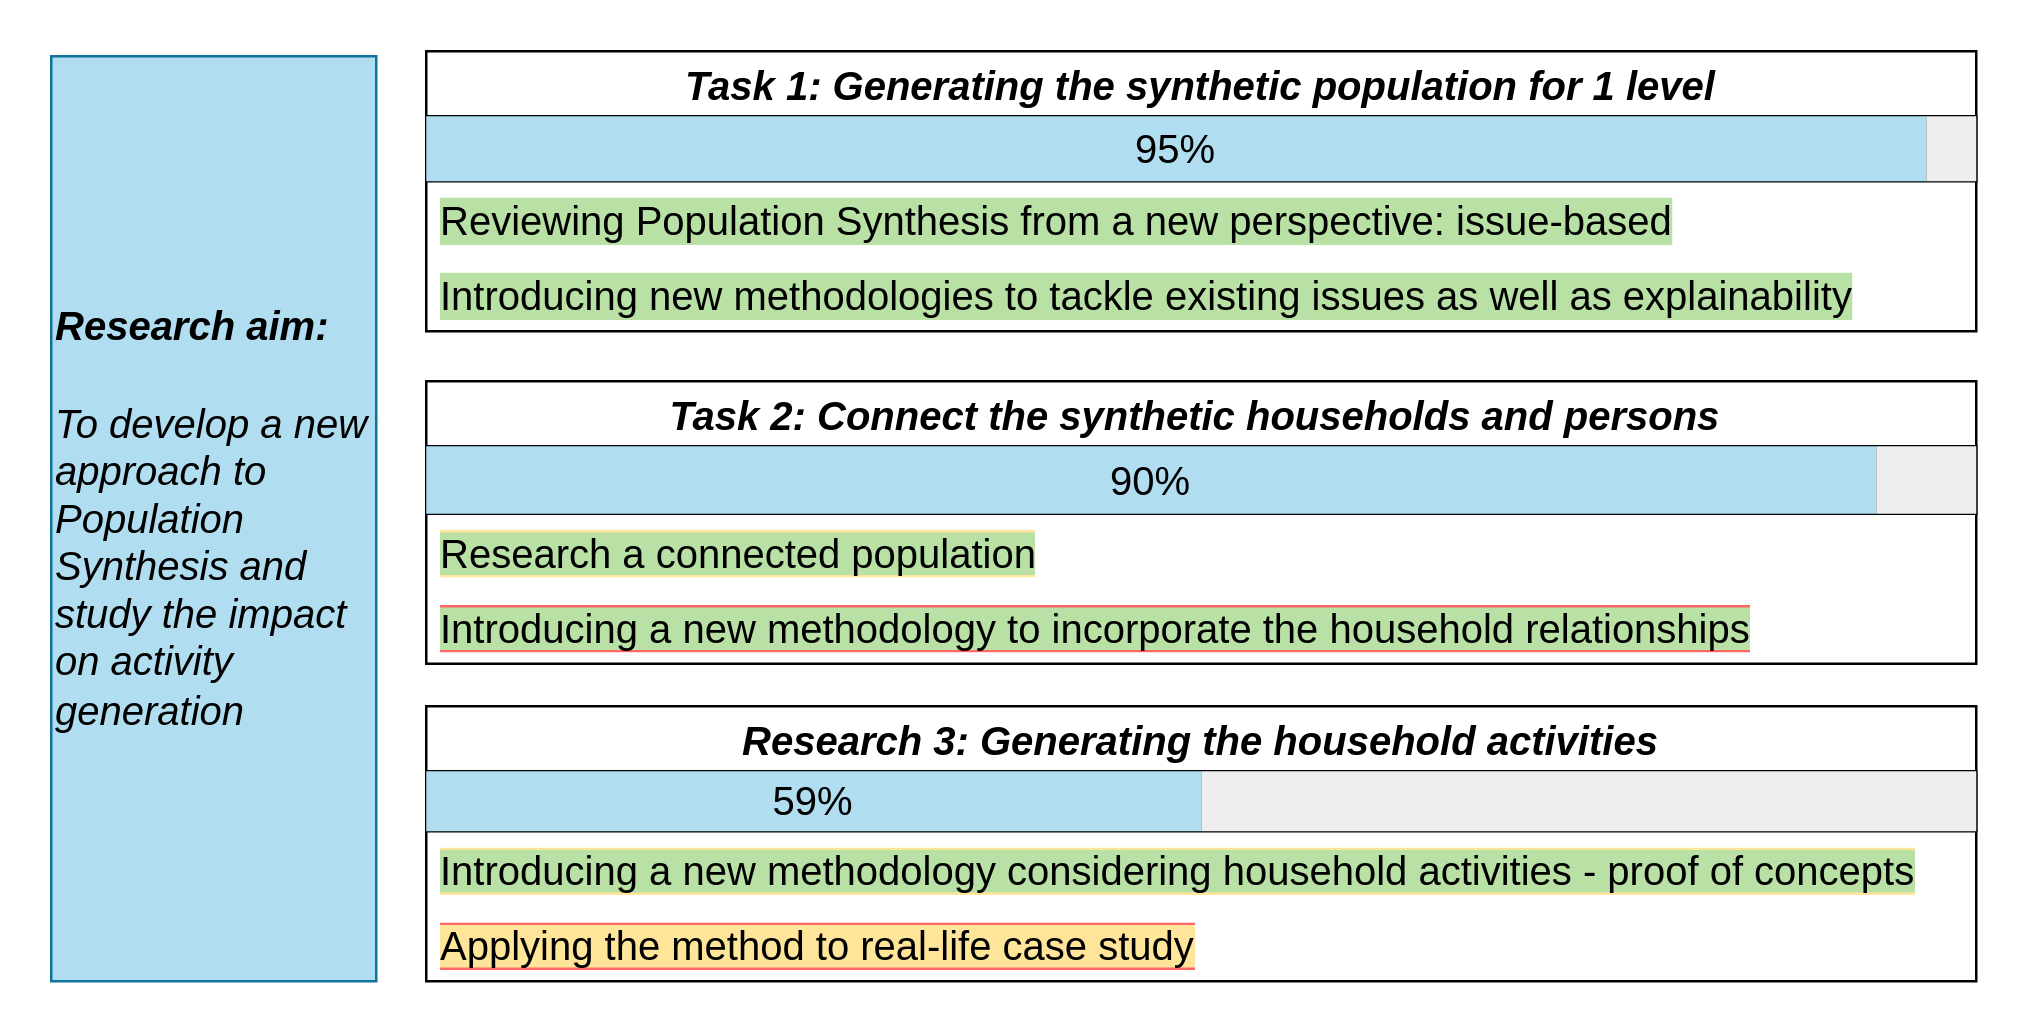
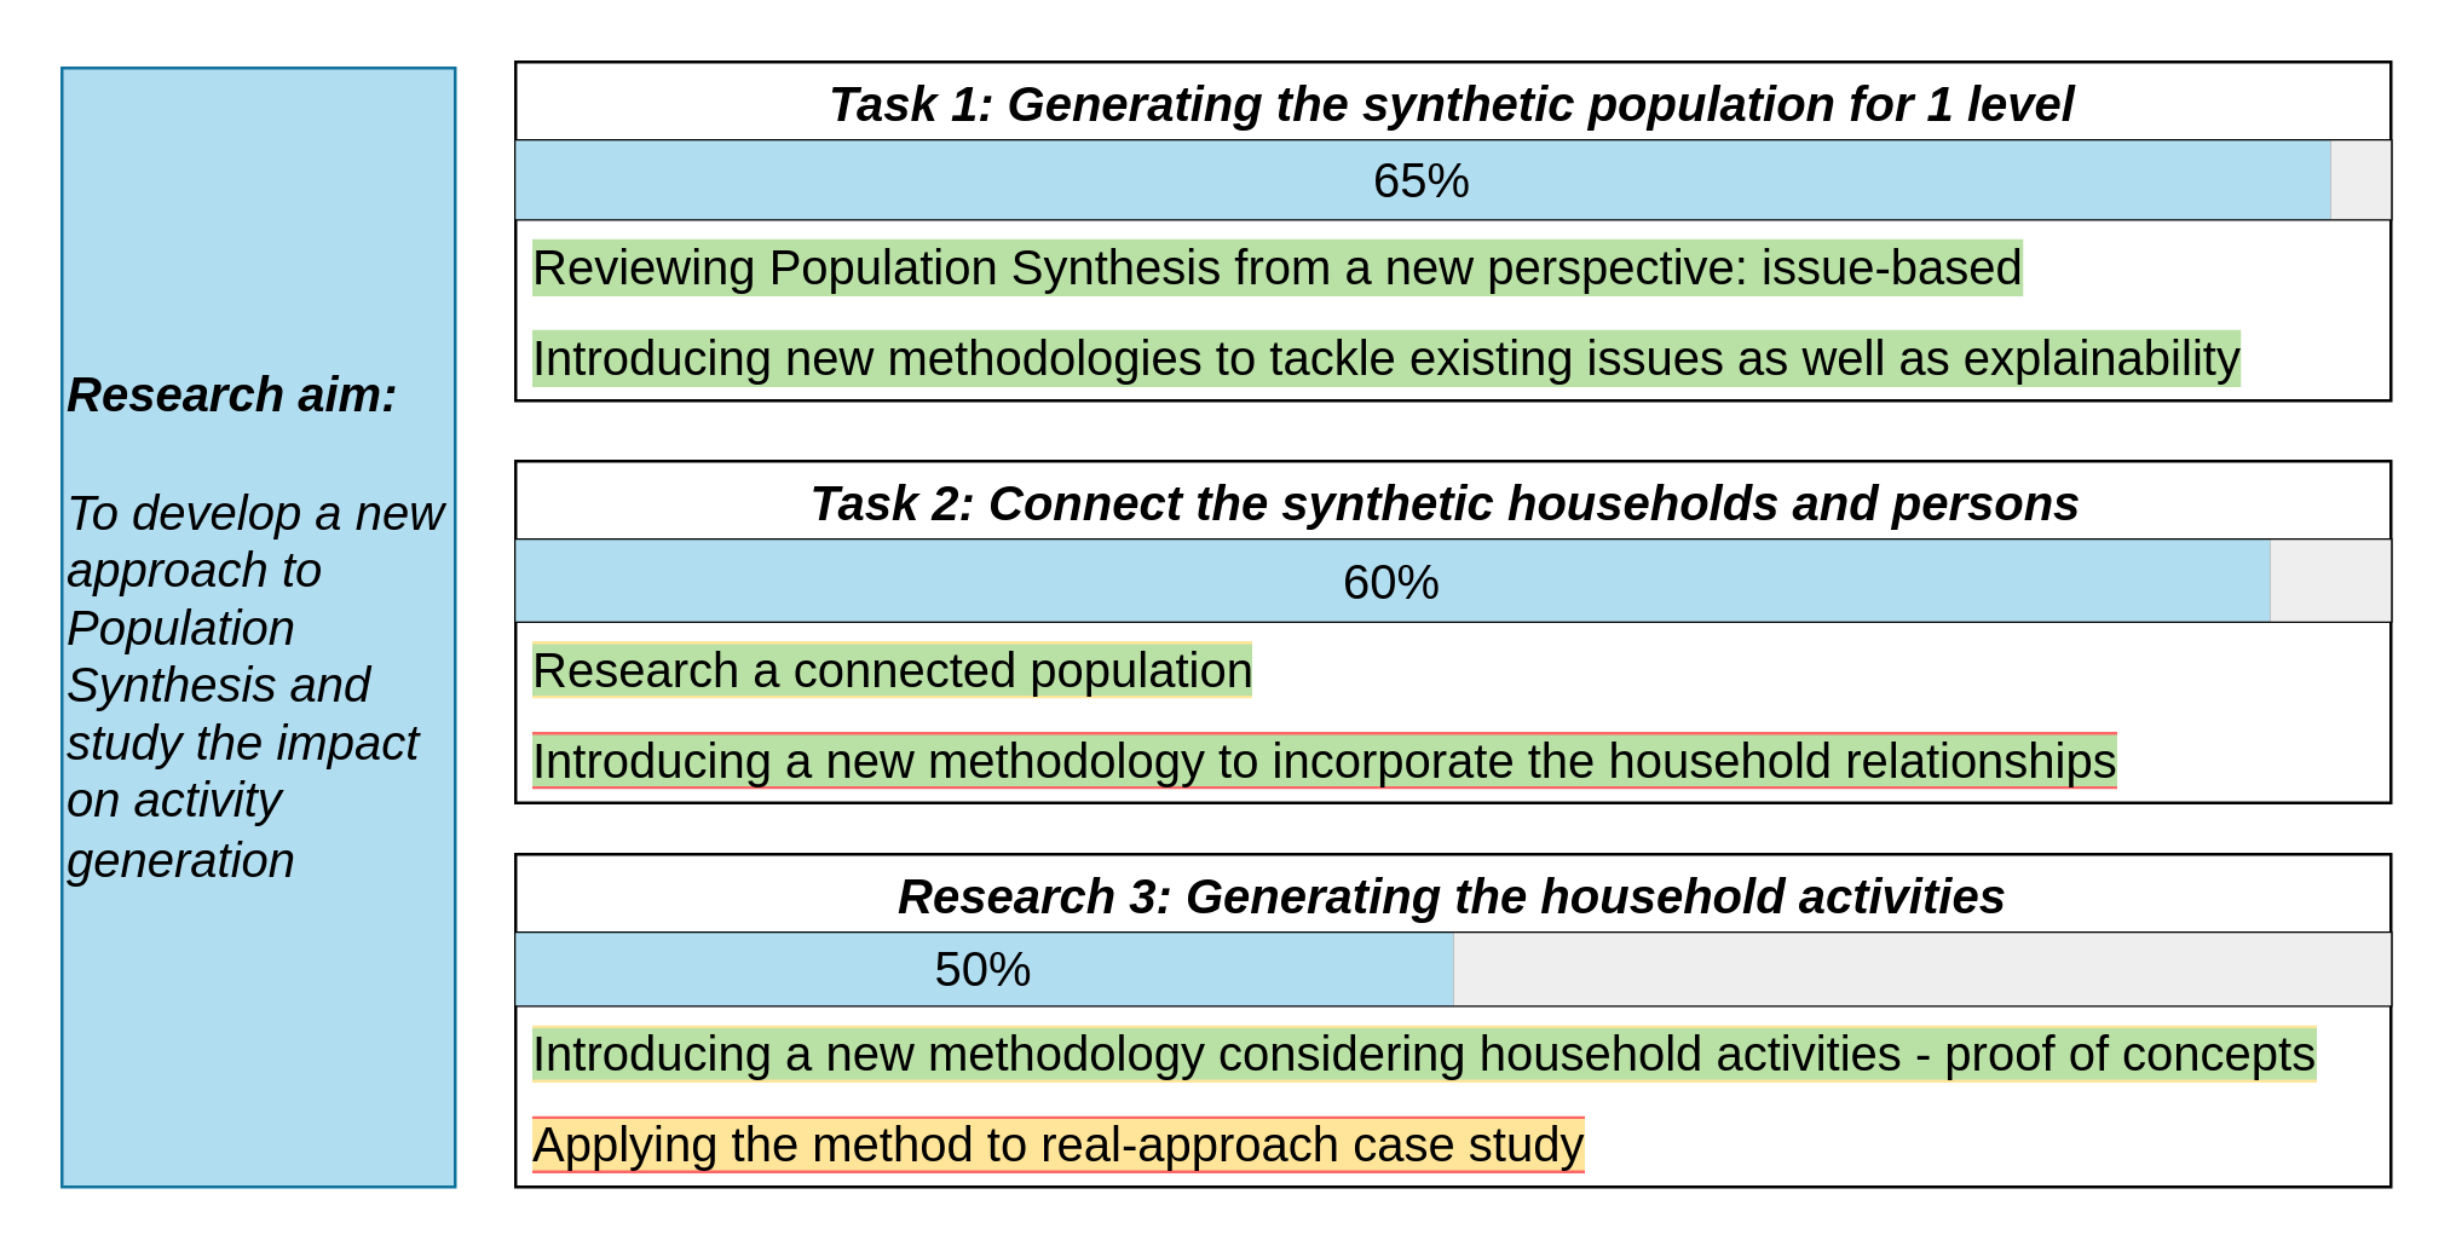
  <mxCell id="0" />
  <mxCell id="1" parent="0" />
  <mxCell id="2" value="&lt;b&gt;&lt;i&gt;Research aim:&lt;/i&gt;&lt;/b&gt;&lt;div&gt;&lt;br&gt;&lt;div style=&quot;font-size: 16px;&quot;&gt;&lt;i&gt;To develop a new approach to Population Synthesis and study the impact on activity generation&lt;/i&gt;&lt;/div&gt;&lt;/div&gt;" style="rounded=0;whiteSpace=wrap;html=1;align=left;fontSize=16;fillColor=#b1ddf0;strokeColor=#10739e;" parent="1" vertex="1"><mxGeometry x="20" y="22" width="130" height="370" as="geometry" /></mxCell>
  <mxCell id="3" value="Task 1: Generating the synthetic population for 1 level" style="swimlane;fontStyle=3;childLayout=stackLayout;horizontal=1;startSize=26;horizontalStack=0;resizeParent=1;resizeParentMax=0;resizeLast=0;collapsible=1;marginBottom=0;align=center;fontSize=16;" parent="1" vertex="1"><mxGeometry x="170" y="20" width="620" height="112" as="geometry" /></mxCell>
  <mxCell id="4" value="" style="shape=table;startSize=0;container=1;collapsible=0;childLayout=tableLayout;fontSize=16;" parent="3" vertex="1"><mxGeometry y="26" width="620" height="26" as="geometry" /></mxCell>
  <mxCell id="5" value="" style="shape=tableRow;horizontal=0;startSize=0;swimlaneHead=0;swimlaneBody=0;strokeColor=inherit;top=0;left=0;bottom=0;right=0;collapsible=0;dropTarget=0;fillColor=none;points=[[0,0.5],[1,0.5]];portConstraint=eastwest;fontSize=16;" parent="4" vertex="1"><mxGeometry width="620" height="26" as="geometry" /></mxCell>
- <mxCell id="6" value="95%" style="shape=partialRectangle;html=1;whiteSpace=wrap;connectable=0;strokeColor=#10739e;overflow=hidden;fillColor=#b1ddf0;top=0;left=0;bottom=0;right=0;pointerEvents=1;fontSize=16;" parent="5" vertex="1"><mxGeometry width="600" height="26" as="geometry"><mxRectangle width="600" height="26" as="alternateBounds" /></mxGeometry></mxCell>
+ <mxCell id="6" value="65%" style="shape=partialRectangle;html=1;whiteSpace=wrap;connectable=0;strokeColor=#10739e;overflow=hidden;fillColor=#b1ddf0;top=0;left=0;bottom=0;right=0;pointerEvents=1;fontSize=16;" parent="5" vertex="1"><mxGeometry width="600" height="26" as="geometry"><mxRectangle width="600" height="26" as="alternateBounds" /></mxGeometry></mxCell>
  <mxCell id="7" value="" style="shape=partialRectangle;html=1;whiteSpace=wrap;connectable=0;overflow=hidden;fillColor=#eeeeee;top=0;left=0;bottom=0;right=0;pointerEvents=1;fontSize=16;strokeColor=#36393d;" parent="5" vertex="1"><mxGeometry x="600" width="20" height="26" as="geometry"><mxRectangle width="20" height="26" as="alternateBounds" /></mxGeometry></mxCell>
  <mxCell id="8" value="Reviewing Population Synthesis from a new perspective: issue-based" style="text;strokeColor=none;fillColor=none;spacingLeft=4;spacingRight=4;overflow=hidden;rotatable=0;points=[[0,0.5],[1,0.5]];portConstraint=eastwest;fontSize=16;whiteSpace=wrap;html=1;labelBackgroundColor=#B9E0A5;textShadow=0;labelBorderColor=none;" parent="3" vertex="1"><mxGeometry y="52" width="620" height="30" as="geometry" /></mxCell>
  <mxCell id="9" value="Introducing new methodologies to tackle existing issues as well as explainability" style="text;strokeColor=none;fillColor=none;spacingLeft=4;spacingRight=4;overflow=hidden;rotatable=0;points=[[0,0.5],[1,0.5]];portConstraint=eastwest;fontSize=16;whiteSpace=wrap;html=1;labelBackgroundColor=#B9E0A5;textShadow=0;labelBorderColor=none;" parent="3" vertex="1"><mxGeometry y="82" width="620" height="30" as="geometry" /></mxCell>
  <mxCell id="10" value="Task 2: Connect the synthetic households and persons " style="swimlane;fontStyle=3;childLayout=stackLayout;horizontal=1;startSize=26;horizontalStack=0;resizeParent=1;resizeParentMax=0;resizeLast=0;collapsible=1;marginBottom=0;align=center;fontSize=16;" parent="1" vertex="1"><mxGeometry x="170" y="152" width="620" height="113" as="geometry" /></mxCell>
  <mxCell id="11" value="" style="shape=table;startSize=0;container=1;collapsible=0;childLayout=tableLayout;fontSize=16;" parent="10" vertex="1"><mxGeometry y="26" width="620" height="27" as="geometry" /></mxCell>
  <mxCell id="12" value="" style="shape=tableRow;horizontal=0;startSize=0;swimlaneHead=0;swimlaneBody=0;strokeColor=inherit;top=0;left=0;bottom=0;right=0;collapsible=0;dropTarget=0;fillColor=none;points=[[0,0.5],[1,0.5]];portConstraint=eastwest;fontSize=16;" parent="11" vertex="1"><mxGeometry width="620" height="27" as="geometry" /></mxCell>
- <mxCell id="13" value="90%" style="shape=partialRectangle;html=1;whiteSpace=wrap;connectable=0;strokeColor=#10739e;overflow=hidden;fillColor=#b1ddf0;top=0;left=0;bottom=0;right=0;pointerEvents=1;fontSize=16;" parent="12" vertex="1"><mxGeometry width="580" height="27" as="geometry"><mxRectangle width="580" height="27" as="alternateBounds" /></mxGeometry></mxCell>
+ <mxCell id="13" value="60%" style="shape=partialRectangle;html=1;whiteSpace=wrap;connectable=0;strokeColor=#10739e;overflow=hidden;fillColor=#b1ddf0;top=0;left=0;bottom=0;right=0;pointerEvents=1;fontSize=16;" parent="12" vertex="1"><mxGeometry width="580" height="27" as="geometry"><mxRectangle width="580" height="27" as="alternateBounds" /></mxGeometry></mxCell>
  <mxCell id="14" value="" style="shape=partialRectangle;html=1;whiteSpace=wrap;connectable=0;strokeColor=#36393d;overflow=hidden;fillColor=#eeeeee;top=0;left=0;bottom=0;right=0;pointerEvents=1;fontSize=16;" parent="12" vertex="1"><mxGeometry x="580" width="40" height="27" as="geometry"><mxRectangle width="40" height="27" as="alternateBounds" /></mxGeometry></mxCell>
  <mxCell id="15" value="&lt;span style=&quot;background-color: rgb(185, 224, 165);&quot;&gt;Research a connected population&lt;/span&gt;" style="text;strokeColor=none;fillColor=none;spacingLeft=4;spacingRight=4;overflow=hidden;rotatable=0;points=[[0,0.5],[1,0.5]];portConstraint=eastwest;fontSize=16;whiteSpace=wrap;html=1;labelBackgroundColor=#FFE599;" parent="10" vertex="1"><mxGeometry y="53" width="620" height="30" as="geometry" /></mxCell>
  <mxCell id="16" value="&lt;span style=&quot;background-color: rgb(185, 224, 165);&quot;&gt;Introducing a new methodology to incorporate the household relationships&lt;/span&gt;" style="text;strokeColor=none;fillColor=none;spacingLeft=4;spacingRight=4;overflow=hidden;rotatable=0;points=[[0,0.5],[1,0.5]];portConstraint=eastwest;fontSize=16;whiteSpace=wrap;html=1;labelBackgroundColor=#FF6666;" parent="10" vertex="1"><mxGeometry y="83" width="620" height="30" as="geometry" /></mxCell>
  <mxCell id="17" value="Research 3: Generating the household activities" style="swimlane;fontStyle=3;childLayout=stackLayout;horizontal=1;startSize=26;horizontalStack=0;resizeParent=1;resizeParentMax=0;resizeLast=0;collapsible=1;marginBottom=0;align=center;fontSize=16;" parent="1" vertex="1"><mxGeometry x="170" y="282" width="620" height="110" as="geometry" /></mxCell>
  <mxCell id="18" value="" style="shape=table;startSize=0;container=1;collapsible=0;childLayout=tableLayout;fontSize=16;" parent="17" vertex="1"><mxGeometry y="26" width="620" height="24" as="geometry" /></mxCell>
  <mxCell id="19" value="" style="shape=tableRow;horizontal=0;startSize=0;swimlaneHead=0;swimlaneBody=0;strokeColor=inherit;top=0;left=0;bottom=0;right=0;collapsible=0;dropTarget=0;fillColor=none;points=[[0,0.5],[1,0.5]];portConstraint=eastwest;fontSize=16;" parent="18" vertex="1"><mxGeometry width="620" height="24" as="geometry" /></mxCell>
- <mxCell id="20" value="&lt;font style=&quot;font-size: 16px;&quot; face=&quot;Helvetica&quot;&gt;59%&lt;/font&gt;" style="shape=partialRectangle;html=1;whiteSpace=wrap;connectable=0;strokeColor=#10739e;overflow=hidden;fillColor=#b1ddf0;top=0;left=0;bottom=0;right=0;pointerEvents=1;fontSize=16;" parent="19" vertex="1"><mxGeometry width="310" height="24" as="geometry"><mxRectangle width="310" height="24" as="alternateBounds" /></mxGeometry></mxCell>
+ <mxCell id="20" value="&lt;font style=&quot;font-size: 16px;&quot; face=&quot;Helvetica&quot;&gt;50%&lt;/font&gt;" style="shape=partialRectangle;html=1;whiteSpace=wrap;connectable=0;strokeColor=#10739e;overflow=hidden;fillColor=#b1ddf0;top=0;left=0;bottom=0;right=0;pointerEvents=1;fontSize=16;" parent="19" vertex="1"><mxGeometry width="310" height="24" as="geometry"><mxRectangle width="310" height="24" as="alternateBounds" /></mxGeometry></mxCell>
  <mxCell id="21" value="" style="shape=partialRectangle;html=1;whiteSpace=wrap;connectable=0;strokeColor=#36393d;overflow=hidden;fillColor=#eeeeee;top=0;left=0;bottom=0;right=0;pointerEvents=1;fontSize=16;" parent="19" vertex="1"><mxGeometry x="310" width="310" height="24" as="geometry"><mxRectangle width="310" height="24" as="alternateBounds" /></mxGeometry></mxCell>
  <mxCell id="22" value="&lt;span style=&quot;background-color: rgb(185, 224, 165);&quot;&gt;Introducing a new methodology considering household activities - proof of concepts&lt;/span&gt;" style="text;strokeColor=none;fillColor=none;spacingLeft=4;spacingRight=4;overflow=hidden;rotatable=0;points=[[0,0.5],[1,0.5]];portConstraint=eastwest;fontSize=16;whiteSpace=wrap;html=1;labelBackgroundColor=#FFE599;" parent="17" vertex="1"><mxGeometry y="50" width="620" height="30" as="geometry" /></mxCell>
- <mxCell id="23" value="&lt;span style=&quot;background-color: rgb(255, 229, 153);&quot;&gt;Applying the method to real-life case study&lt;/span&gt;" style="text;strokeColor=none;fillColor=none;spacingLeft=4;spacingRight=4;overflow=hidden;rotatable=0;points=[[0,0.5],[1,0.5]];portConstraint=eastwest;fontSize=16;whiteSpace=wrap;html=1;labelBackgroundColor=#FF6666;" parent="17" vertex="1"><mxGeometry y="80" width="620" height="30" as="geometry" /></mxCell>
+ <mxCell id="23" value="&lt;span style=&quot;background-color: rgb(255, 229, 153);&quot;&gt;Applying the method to real-approach case study&lt;/span&gt;" style="text;strokeColor=none;fillColor=none;spacingLeft=4;spacingRight=4;overflow=hidden;rotatable=0;points=[[0,0.5],[1,0.5]];portConstraint=eastwest;fontSize=16;whiteSpace=wrap;html=1;labelBackgroundColor=#FF6666;" parent="17" vertex="1"><mxGeometry y="80" width="620" height="30" as="geometry" /></mxCell>
